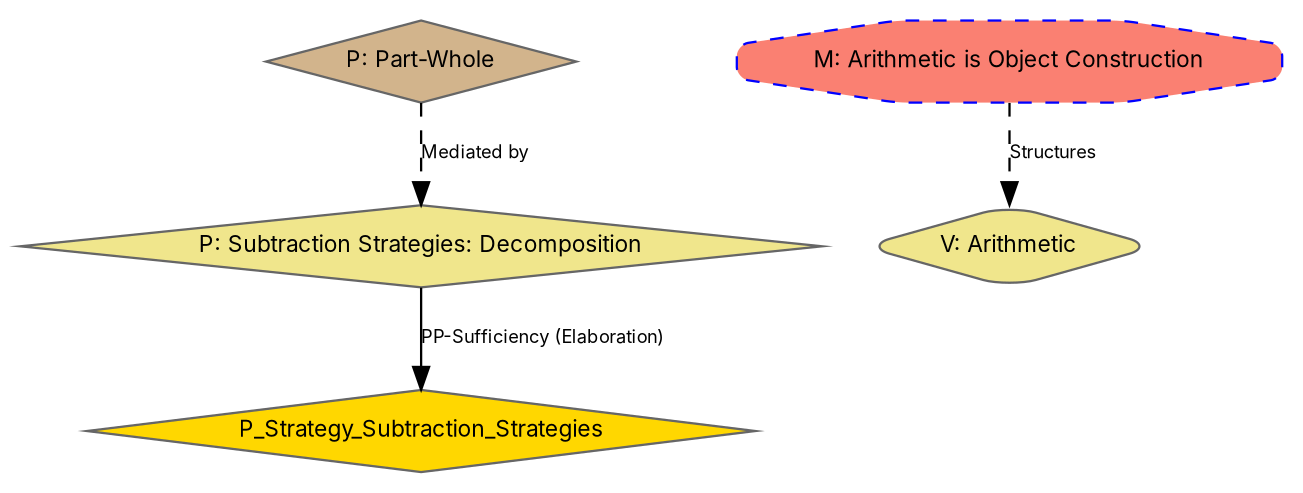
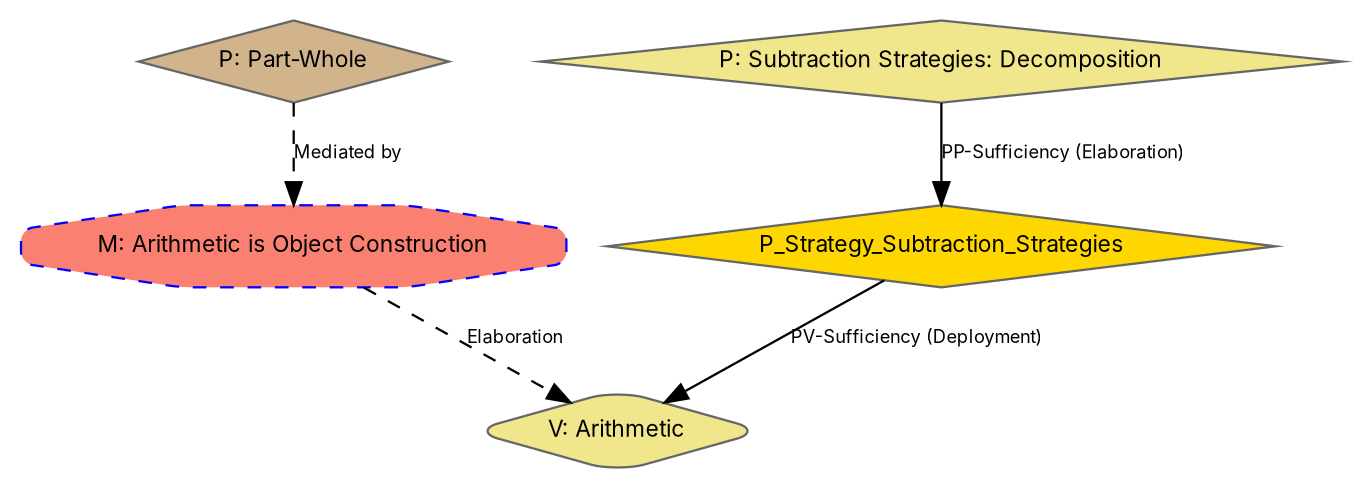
  digraph {
    fontname=Inter
    node [color=gray40 fillcolor=khaki fontname=Inter fontsize=10 shape=diamond style=filled]
    edge [fontname=Inter fontsize=8 style=dashed]
    n1 [fillcolor=tan label="P: Part-Whole"]
    n2 [color=blue fillcolor=salmon label="M: Arithmetic is Object Construction" shape=octagon style="rounded,dashed,filled"]
    n3 [label="V: Arithmetic" style="rounded,filled"]
    P_Strategy_Subtraction_Strategies [fillcolor=gold]
    n5 [label="P: Subtraction Strategies: Decomposition"]
-   n1 -> n5 [label="Mediated by"]
-   n2 -> n3 [label=Structures]
+   n1 -> n2 [label="Mediated by"]
+   n2 -> n3 [label=Elaboration]
+   P_Strategy_Subtraction_Strategies -> n3 [label="PV-Sufficiency (Deployment)" style=solid tailport=_Decomposition]
    n5 -> P_Strategy_Subtraction_Strategies [headport=_Decomposition label="PP-Sufficiency (Elaboration)" style=solid]
  }
